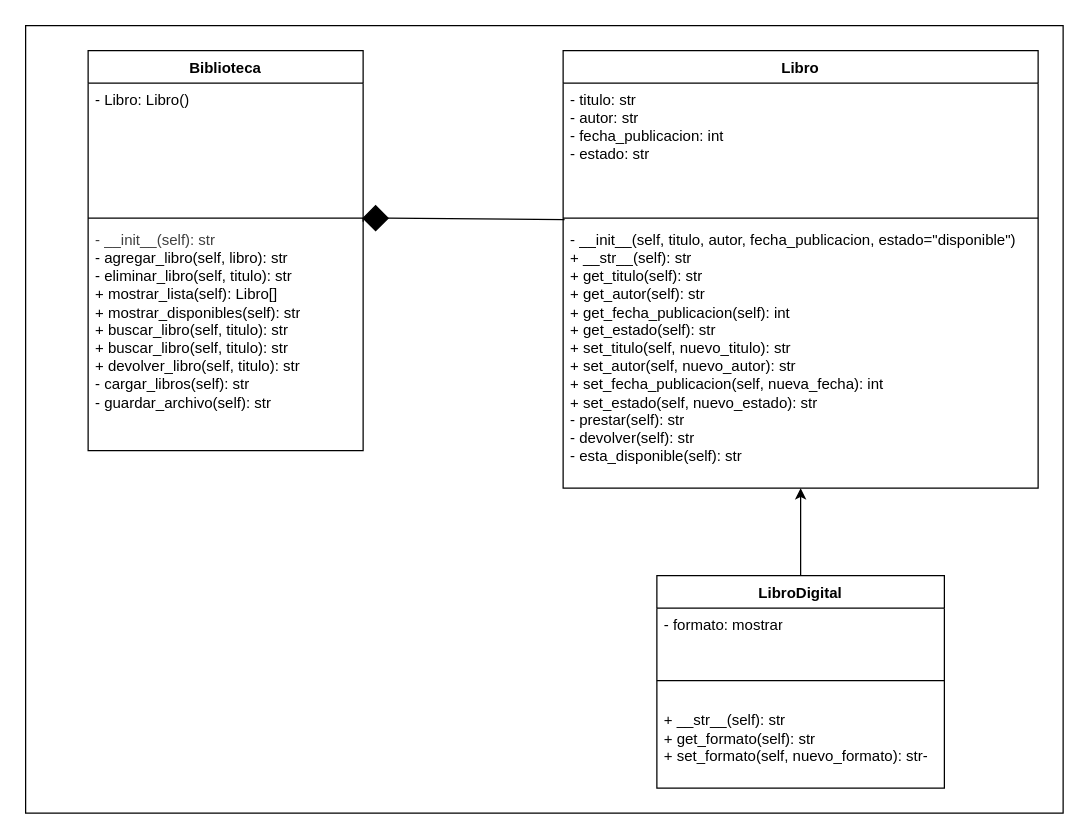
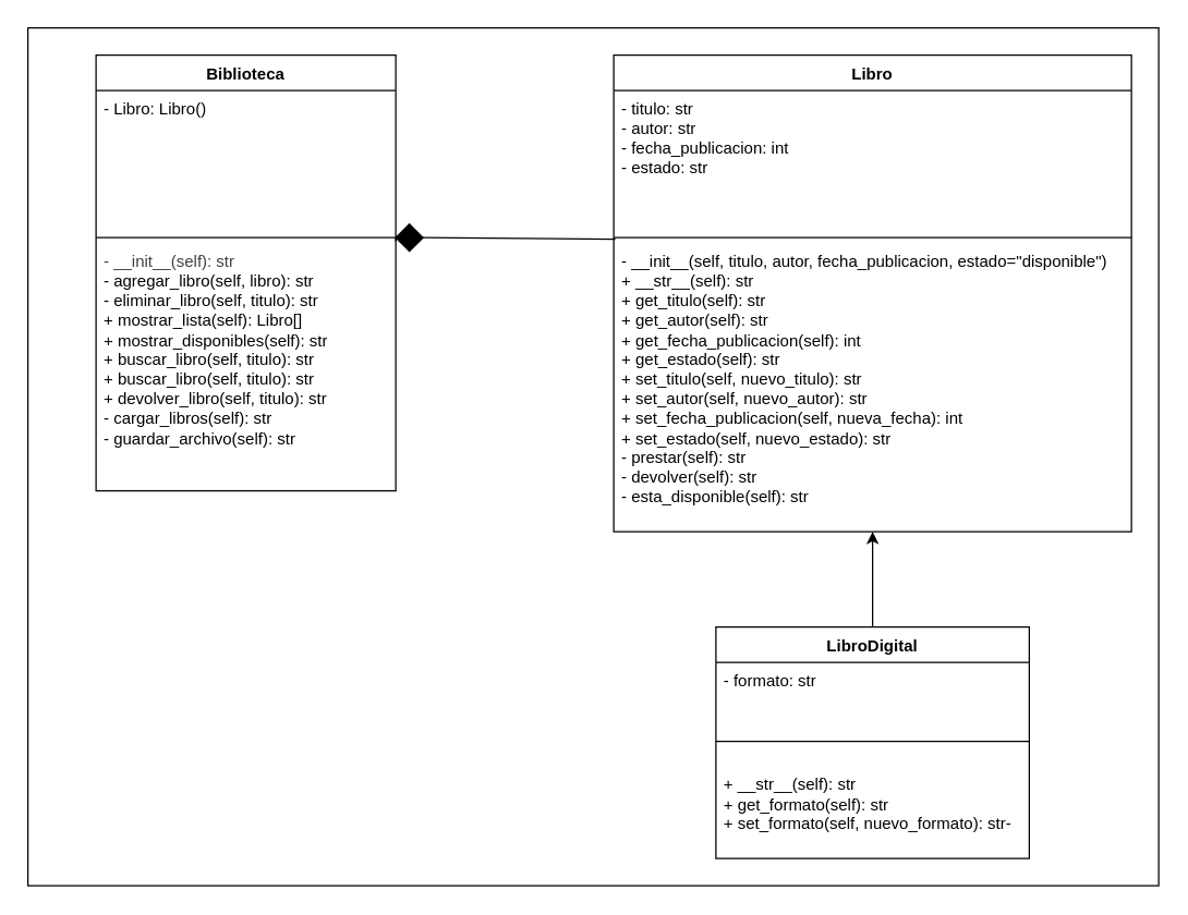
  <mxCell id="0" />
  <mxCell id="1" parent="0" />
  <mxCell id="2" value="" style="rounded=0;whiteSpace=wrap;html=1;" vertex="1" parent="1"><mxGeometry x="20" y="20" width="830" height="630" as="geometry" /></mxCell>
  <mxCell id="3" value="Libro" style="swimlane;fontStyle=1;align=center;verticalAlign=top;childLayout=stackLayout;horizontal=1;startSize=26;horizontalStack=0;resizeParent=1;resizeParentMax=0;resizeLast=0;collapsible=1;marginBottom=0;whiteSpace=wrap;html=1;" parent="1" vertex="1"><mxGeometry x="450" y="40" width="380" height="350" as="geometry"><mxRectangle x="440" y="160" width="70" height="30" as="alternateBounds" /></mxGeometry></mxCell>
  <mxCell id="4" value="- titulo: str&lt;div&gt;- autor&lt;span style=&quot;color: rgb(0, 0, 0); background-color: transparent;&quot;&gt;: str&lt;/span&gt;&lt;/div&gt;&lt;div&gt;- fecha_publicacion: int&lt;/div&gt;&lt;div&gt;- estado&lt;span style=&quot;color: rgb(0, 0, 0); background-color: transparent;&quot;&gt;: str&lt;/span&gt;&lt;/div&gt;" style="text;strokeColor=none;fillColor=none;align=left;verticalAlign=top;spacingLeft=4;spacingRight=4;overflow=hidden;rotatable=0;points=[[0,0.5],[1,0.5]];portConstraint=eastwest;whiteSpace=wrap;html=1;" parent="3" vertex="1"><mxGeometry y="26" width="380" height="104" as="geometry" /></mxCell>
  <mxCell id="5" value="" style="line;strokeWidth=1;fillColor=none;align=left;verticalAlign=middle;spacingTop=-1;spacingLeft=3;spacingRight=3;rotatable=0;labelPosition=right;points=[];portConstraint=eastwest;strokeColor=inherit;" parent="3" vertex="1"><mxGeometry y="130" width="380" height="8" as="geometry" /></mxCell>
  <mxCell id="6" value="&lt;div&gt;&lt;font color=&quot;#000000&quot;&gt;- __init__(self, titulo, autor, fecha_publicacion, estado=&quot;disponible&quot;)&lt;/font&gt;&lt;/div&gt;&lt;div&gt;&lt;span style=&quot;background-color: transparent;&quot;&gt;+ __str__(self): str&lt;/span&gt;&lt;/div&gt;&lt;div&gt;&lt;font color=&quot;#000000&quot;&gt;+ get_titulo(self)&lt;/font&gt;&lt;span style=&quot;color: rgb(0, 0, 0); background-color: transparent;&quot;&gt;: str&lt;/span&gt;&lt;/div&gt;&lt;div&gt;&lt;font color=&quot;#000000&quot;&gt;&lt;span style=&quot;color: rgb(0, 0, 0); background-color: transparent;&quot;&gt;+&lt;/span&gt;&lt;span style=&quot;color: rgb(0, 0, 0); background-color: transparent;&quot;&gt;&amp;nbsp;&lt;/span&gt;get_autor(self)&lt;/font&gt;&lt;span style=&quot;color: rgb(0, 0, 0); background-color: transparent;&quot;&gt;: str&lt;/span&gt;&lt;/div&gt;&lt;div&gt;&lt;font color=&quot;#000000&quot;&gt;&lt;span style=&quot;color: rgb(0, 0, 0); background-color: transparent;&quot;&gt;+&lt;/span&gt;&lt;span style=&quot;color: rgb(0, 0, 0); background-color: transparent;&quot;&gt;&amp;nbsp;&lt;/span&gt;get_fecha_publicacion(self)&lt;/font&gt;&lt;span style=&quot;color: rgb(0, 0, 0); background-color: transparent;&quot;&gt;: int&lt;/span&gt;&lt;/div&gt;&lt;div&gt;&lt;font color=&quot;#000000&quot;&gt;&lt;span style=&quot;color: rgb(0, 0, 0); background-color: transparent;&quot;&gt;+&lt;/span&gt;&lt;span style=&quot;color: rgb(0, 0, 0); background-color: transparent;&quot;&gt;&amp;nbsp;&lt;/span&gt;get_estado(self)&lt;/font&gt;&lt;span style=&quot;color: rgb(0, 0, 0); background-color: transparent;&quot;&gt;: str&lt;/span&gt;&lt;/div&gt;&lt;div&gt;&lt;font color=&quot;#000000&quot;&gt;&lt;span style=&quot;color: rgb(0, 0, 0); background-color: transparent;&quot;&gt;+&lt;/span&gt;&lt;span style=&quot;color: rgb(0, 0, 0); background-color: transparent;&quot;&gt;&amp;nbsp;&lt;/span&gt;set_titulo(self, nuevo_titulo)&lt;/font&gt;&lt;span style=&quot;color: rgb(0, 0, 0); background-color: transparent;&quot;&gt;: str&lt;/span&gt;&lt;/div&gt;&lt;div&gt;&lt;font color=&quot;#000000&quot;&gt;&lt;span style=&quot;color: rgb(0, 0, 0); background-color: transparent;&quot;&gt;+&lt;/span&gt;&lt;span style=&quot;color: rgb(0, 0, 0); background-color: transparent;&quot;&gt;&amp;nbsp;&lt;/span&gt;set_autor(self, nuevo_autor)&lt;/font&gt;&lt;span style=&quot;color: rgb(0, 0, 0); background-color: transparent;&quot;&gt;: str&lt;/span&gt;&lt;/div&gt;&lt;div&gt;&lt;font color=&quot;#000000&quot;&gt;&lt;span style=&quot;color: rgb(0, 0, 0); background-color: transparent;&quot;&gt;+&lt;/span&gt;&lt;span style=&quot;color: rgb(0, 0, 0); background-color: transparent;&quot;&gt;&amp;nbsp;&lt;/span&gt;set_fecha_publicacion(self, nueva_fecha): int&lt;/font&gt;&lt;/div&gt;&lt;div&gt;&lt;font color=&quot;#000000&quot;&gt;&lt;span style=&quot;color: rgb(0, 0, 0); background-color: transparent;&quot;&gt;+&lt;/span&gt;&lt;span style=&quot;color: rgb(0, 0, 0); background-color: transparent;&quot;&gt;&amp;nbsp;&lt;/span&gt;set_estado(self, nuevo_estado)&lt;/font&gt;&lt;span style=&quot;color: rgb(0, 0, 0); background-color: transparent;&quot;&gt;: str&lt;/span&gt;&lt;/div&gt;&lt;div&gt;&lt;font color=&quot;#000000&quot;&gt;&lt;span style=&quot;color: rgb(0, 0, 0); background-color: transparent;&quot;&gt;-&amp;nbsp;&lt;/span&gt;prestar(self)&lt;/font&gt;&lt;span style=&quot;color: rgb(0, 0, 0); background-color: transparent;&quot;&gt;: str&lt;/span&gt;&lt;/div&gt;&lt;div&gt;&lt;font color=&quot;#000000&quot;&gt;&lt;span style=&quot;color: rgb(0, 0, 0); background-color: transparent;&quot;&gt;-&amp;nbsp;&lt;/span&gt;devolver(self)&lt;/font&gt;&lt;span style=&quot;color: rgb(0, 0, 0); background-color: transparent;&quot;&gt;: str&lt;/span&gt;&lt;/div&gt;&lt;div&gt;&lt;font color=&quot;#000000&quot;&gt;&lt;span style=&quot;color: rgb(0, 0, 0); background-color: transparent;&quot;&gt;-&amp;nbsp;&lt;/span&gt;esta_disponible(self)&lt;/font&gt;&lt;span style=&quot;color: rgb(0, 0, 0); background-color: transparent;&quot;&gt;: str&lt;/span&gt;&lt;/div&gt;" style="text;strokeColor=none;fillColor=none;align=left;verticalAlign=top;spacingLeft=4;spacingRight=4;overflow=hidden;rotatable=0;points=[[0,0.5],[1,0.5]];portConstraint=eastwest;whiteSpace=wrap;html=1;" parent="3" vertex="1"><mxGeometry y="138" width="380" height="212" as="geometry" /></mxCell>
  <mxCell id="7" value="Biblioteca" style="swimlane;fontStyle=1;align=center;verticalAlign=top;childLayout=stackLayout;horizontal=1;startSize=26;horizontalStack=0;resizeParent=1;resizeParentMax=0;resizeLast=0;collapsible=1;marginBottom=0;whiteSpace=wrap;html=1;" parent="1" vertex="1"><mxGeometry x="70" y="40" width="220" height="320" as="geometry"><mxRectangle x="440" y="160" width="70" height="30" as="alternateBounds" /></mxGeometry></mxCell>
  <mxCell id="8" value="&lt;div&gt;- Libro: Libro()&lt;/div&gt;" style="text;strokeColor=none;fillColor=none;align=left;verticalAlign=top;spacingLeft=4;spacingRight=4;overflow=hidden;rotatable=0;points=[[0,0.5],[1,0.5]];portConstraint=eastwest;whiteSpace=wrap;html=1;" parent="7" vertex="1"><mxGeometry y="26" width="220" height="104" as="geometry" /></mxCell>
  <mxCell id="9" value="" style="line;strokeWidth=1;fillColor=none;align=left;verticalAlign=middle;spacingTop=-1;spacingLeft=3;spacingRight=3;rotatable=0;labelPosition=right;points=[];portConstraint=eastwest;strokeColor=inherit;" parent="7" vertex="1"><mxGeometry y="130" width="220" height="8" as="geometry" /></mxCell>
  <mxCell id="10" value="&lt;div&gt;&lt;span style=&quot;color: rgb(63, 63, 63); background-color: transparent;&quot;&gt;- __init__(self): str&lt;/span&gt;&lt;/div&gt;&lt;div&gt;- agregar_libro(self, libro)&lt;span style=&quot;color: rgb(0, 0, 0); background-color: transparent;&quot;&gt;: str&lt;/span&gt;&lt;/div&gt;&lt;div&gt;- eliminar_libro(self, titulo)&lt;span style=&quot;color: rgb(0, 0, 0); background-color: transparent;&quot;&gt;: str&lt;/span&gt;&lt;/div&gt;&lt;div&gt;+ mostrar_lista(self)&lt;span style=&quot;color: rgb(0, 0, 0); background-color: transparent;&quot;&gt;: Libro[]&lt;/span&gt;&lt;/div&gt;&lt;div&gt;+ mostrar_disponibles(self)&lt;span style=&quot;color: rgb(0, 0, 0); background-color: transparent;&quot;&gt;: str&lt;/span&gt;&lt;/div&gt;&lt;div&gt;+ buscar_libro(self, titulo)&lt;span style=&quot;color: rgb(0, 0, 0); background-color: transparent;&quot;&gt;: str&lt;/span&gt;&lt;/div&gt;&lt;div&gt;+ buscar_libro(self, titulo)&lt;span style=&quot;color: rgb(0, 0, 0); background-color: transparent;&quot;&gt;: str&lt;/span&gt;&lt;/div&gt;&lt;div&gt;+ devolver_libro(self, titulo)&lt;span style=&quot;color: rgb(0, 0, 0); background-color: transparent;&quot;&gt;: str&lt;/span&gt;&lt;/div&gt;&lt;div&gt;- cargar_libros(self)&lt;span style=&quot;color: rgb(0, 0, 0); background-color: transparent;&quot;&gt;: str&lt;/span&gt;&lt;/div&gt;&lt;div&gt;- guardar_archivo(self)&lt;span style=&quot;color: rgb(0, 0, 0); background-color: transparent;&quot;&gt;: str&lt;/span&gt;&lt;/div&gt;" style="text;strokeColor=none;fillColor=none;align=left;verticalAlign=top;spacingLeft=4;spacingRight=4;overflow=hidden;rotatable=0;points=[[0,0.5],[1,0.5]];portConstraint=eastwest;whiteSpace=wrap;html=1;" parent="7" vertex="1"><mxGeometry y="138" width="220" height="182" as="geometry" /></mxCell>
  <mxCell id="11" value="LibroDigital" style="swimlane;fontStyle=1;align=center;verticalAlign=top;childLayout=stackLayout;horizontal=1;startSize=26;horizontalStack=0;resizeParent=1;resizeParentMax=0;resizeLast=0;collapsible=1;marginBottom=0;whiteSpace=wrap;html=1;" parent="1" vertex="1"><mxGeometry x="525" y="460" width="230" height="170" as="geometry"><mxRectangle x="440" y="160" width="70" height="30" as="alternateBounds" /></mxGeometry></mxCell>
- <mxCell id="12" value="- formato: mostrar" style="text;strokeColor=none;fillColor=none;align=left;verticalAlign=top;spacingLeft=4;spacingRight=4;overflow=hidden;rotatable=0;points=[[0,0.5],[1,0.5]];portConstraint=eastwest;whiteSpace=wrap;html=1;" parent="11" vertex="1"><mxGeometry y="26" width="230" height="54" as="geometry" /></mxCell>
+ <mxCell id="12" value="- formato: str" style="text;strokeColor=none;fillColor=none;align=left;verticalAlign=top;spacingLeft=4;spacingRight=4;overflow=hidden;rotatable=0;points=[[0,0.5],[1,0.5]];portConstraint=eastwest;whiteSpace=wrap;html=1;" parent="11" vertex="1"><mxGeometry y="26" width="230" height="54" as="geometry" /></mxCell>
  <mxCell id="13" value="" style="line;strokeWidth=1;fillColor=none;align=left;verticalAlign=middle;spacingTop=-1;spacingLeft=3;spacingRight=3;rotatable=0;labelPosition=right;points=[];portConstraint=eastwest;strokeColor=inherit;" parent="11" vertex="1"><mxGeometry y="80" width="230" height="8" as="geometry" /></mxCell>
  <mxCell id="14" value="&lt;div&gt;&lt;br&gt;&lt;/div&gt;&lt;div&gt;&lt;span style=&quot;background-color: transparent;&quot;&gt;+ __str__(self): str&lt;/span&gt;&lt;/div&gt;&lt;div&gt;&lt;font color=&quot;#000000&quot;&gt;+ get_formato(self)&lt;/font&gt;&lt;span style=&quot;color: rgb(0, 0, 0); background-color: transparent;&quot;&gt;: str&lt;/span&gt;&lt;/div&gt;&lt;div&gt;&lt;font color=&quot;#000000&quot;&gt;&lt;span style=&quot;color: rgb(0, 0, 0); background-color: transparent;&quot;&gt;+&lt;/span&gt;&lt;span style=&quot;color: rgb(0, 0, 0); background-color: transparent;&quot;&gt;&amp;nbsp;s&lt;/span&gt;et_formato(self, nuevo_formato)&lt;/font&gt;&lt;span style=&quot;color: rgb(0, 0, 0); background-color: transparent;&quot;&gt;: str&lt;/span&gt;&lt;font style=&quot;background-color: transparent;&quot;&gt;&lt;span style=&quot;background-color: transparent; color: rgb(0, 0, 0);&quot;&gt;-&lt;/span&gt;&lt;/font&gt;&lt;/div&gt;" style="text;strokeColor=none;fillColor=none;align=left;verticalAlign=top;spacingLeft=4;spacingRight=4;overflow=hidden;rotatable=0;points=[[0,0.5],[1,0.5]];portConstraint=eastwest;whiteSpace=wrap;html=1;" parent="11" vertex="1"><mxGeometry y="88" width="230" height="82" as="geometry" /></mxCell>
  <mxCell id="15" style="edgeStyle=none;html=1;exitX=0.5;exitY=0;exitDx=0;exitDy=0;" parent="1" source="11" edge="1"><mxGeometry relative="1" as="geometry"><mxPoint x="461" y="183" as="sourcePoint" /><mxPoint x="640" y="390" as="targetPoint" /></mxGeometry></mxCell>
  <mxCell id="16" value="" style="endArrow=none;html=1;exitX=0.003;exitY=0.649;exitDx=0;exitDy=0;exitPerimeter=0;" parent="1" source="18" edge="1"><mxGeometry width="50" height="50" relative="1" as="geometry"><mxPoint x="330" y="230" as="sourcePoint" /><mxPoint x="290" y="174" as="targetPoint" /></mxGeometry></mxCell>
  <mxCell id="17" value="" style="endArrow=none;html=1;exitX=0.003;exitY=0.649;exitDx=0;exitDy=0;exitPerimeter=0;" parent="1" source="5" target="18" edge="1"><mxGeometry width="50" height="50" relative="1" as="geometry"><mxPoint x="451" y="175" as="sourcePoint" /><mxPoint x="290" y="174" as="targetPoint" /></mxGeometry></mxCell>
  <mxCell id="18" value="" style="rhombus;whiteSpace=wrap;html=1;fillColor=#000000;" parent="1" vertex="1"><mxGeometry x="290" y="164" width="20" height="20" as="geometry" /></mxCell>
